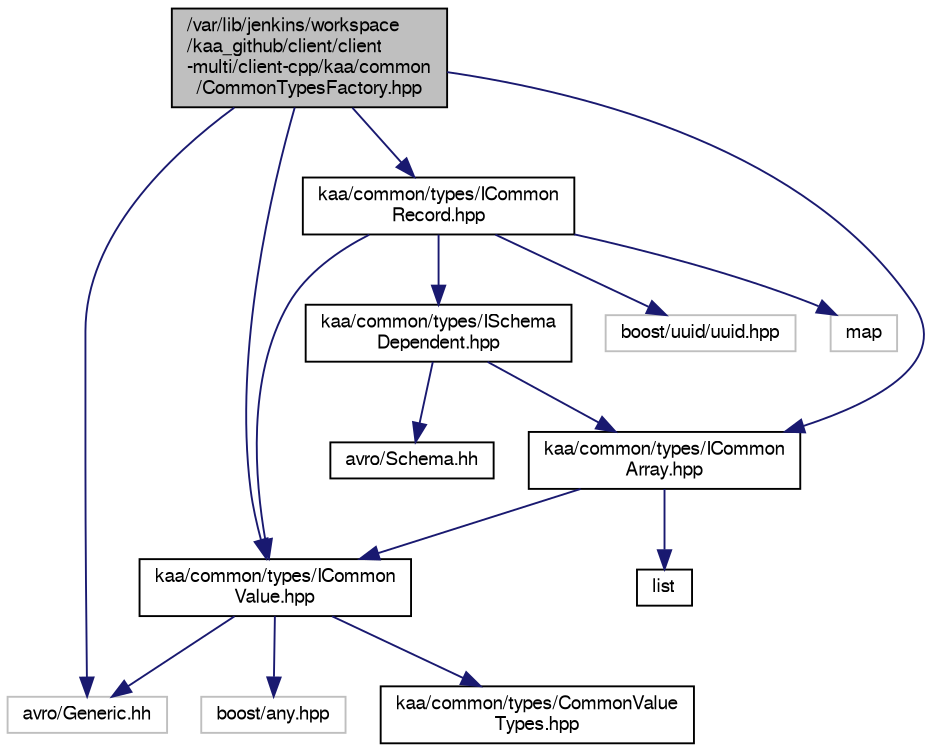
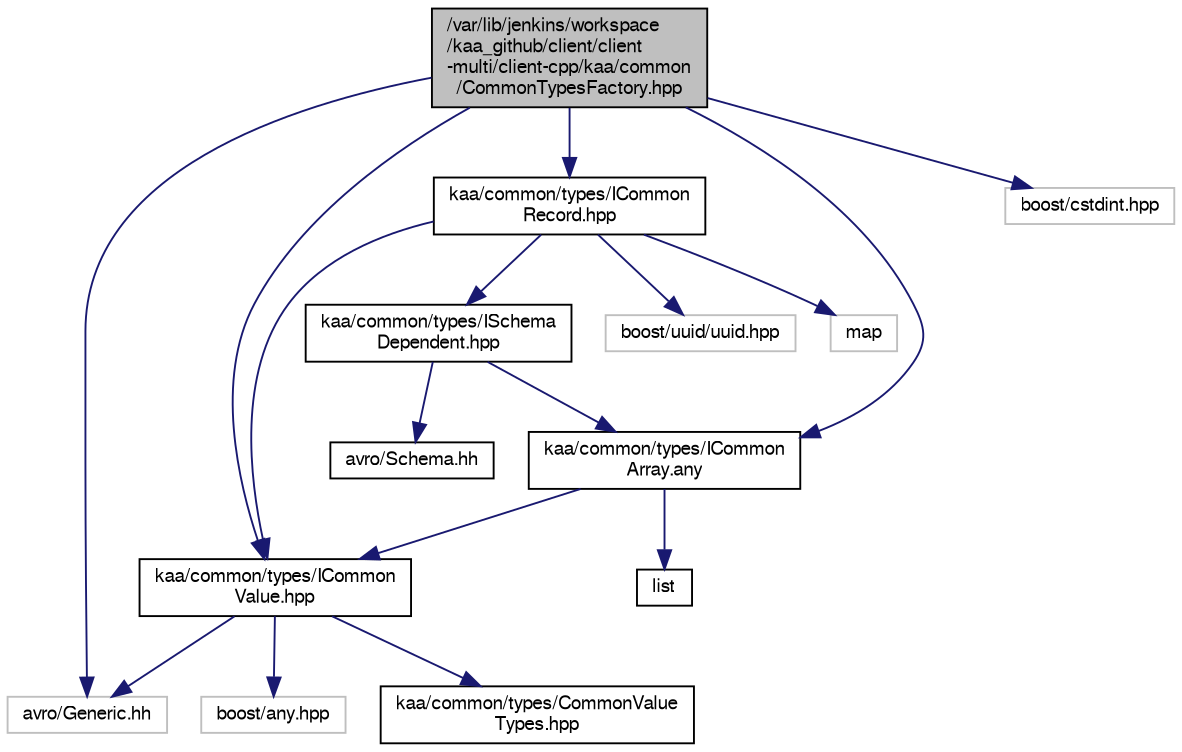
  digraph {
    node [color=black fontname=FreeSans fontsize=10 shape=record]
    edge [color=midnightblue fontname=FreeSans fontsize=10 labelfontname=FreeSans labelfontsize=10 style=solid]
    n1 [fillcolor=grey75 fontcolor=black height=0.2 label="/var/lib/jenkins/workspace\l/kaa_github/client/client\l-multi/client-cpp/kaa/common\l/CommonTypesFactory.hpp" style=filled width=0.4]
    n2 [color=grey75 height=0.2 label="avro/Generic.hh" width=0.4]
    n3 [height=0.2 label="kaa/common/types/ICommon\lValue.hpp" width=0.4]
    n4 [height=0.2 label="kaa/common/types/ICommon\lRecord.hpp" width=0.4]
-   n5 [height=0.2 label="kaa/common/types/ICommon\lArray.hpp" width=0.4]
+   n5 [height=0.2 label="kaa/common/types/ICommon\lArray.any" width=0.4]
+   n6 [color=grey75 height=0.2 label="boost/cstdint.hpp" width=0.4]
    n7 [color=grey75 height=0.2 label="boost/any.hpp" width=0.4]
    n8 [height=0.2 label="kaa/common/types/CommonValue\lTypes.hpp" width=0.4]
    n9 [height=0.2 label="kaa/common/types/ISchema\lDependent.hpp" width=0.4]
    n10 [color=grey75 height=0.2 label="boost/uuid/uuid.hpp" width=0.4]
    n11 [color=grey75 height=0.2 label=map width=0.4]
    n12 [height=0.2 label=list width=0.4]
    n13 [height=0.2 label="avro/Schema.hh" width=0.4]
    n1 -> n2
    n1 -> n3
    n1 -> n4
    n1 -> n5
+   n1 -> n6
    n3 -> n2
    n3 -> n7
    n3 -> n8
    n4 -> n3
    n4 -> n9
    n4 -> n10
    n4 -> n11
    n5 -> n3
    n5 -> n12
    n9 -> n5
    n9 -> n13
  }
